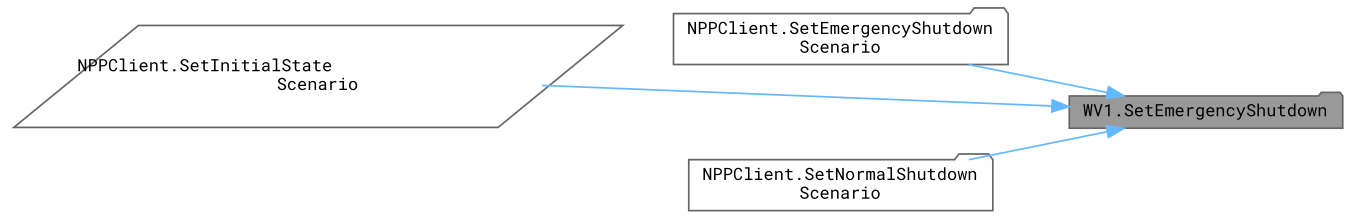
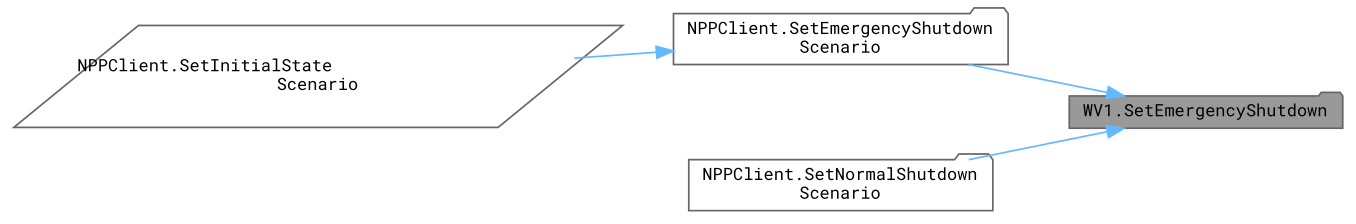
  digraph {
    fontname="Roboto Mono"
    rankdir=RL
    node [color=grey40 fillcolor=white fontname="Roboto Mono" fontsize=10 shape=folder style=filled]
    edge [color=steelblue1 dir=back fontname="Roboto Mono" fontsize=10 labelfontname=Helvetica labelfontsize=10 style=solid]
    n1 [color=gray40 fillcolor=grey60 fontcolor=black height=0.2 label="WV1.SetEmergencyShutdown" width=0.4]
    n2 [height=0.2 label="NPPClient.SetEmergencyShutdown\lScenario" width=0.4]
    n3 [height=0.2 label="NPPClient.SetInitialState\lScenario" shape=parallelogram width=0.4]
    n4 [height=0.2 label="NPPClient.SetNormalShutdown\lScenario" width=0.4]
    n1 -> n2
-   n1 -> n3
+   n2 -> n3
    n1 -> n4
  }
